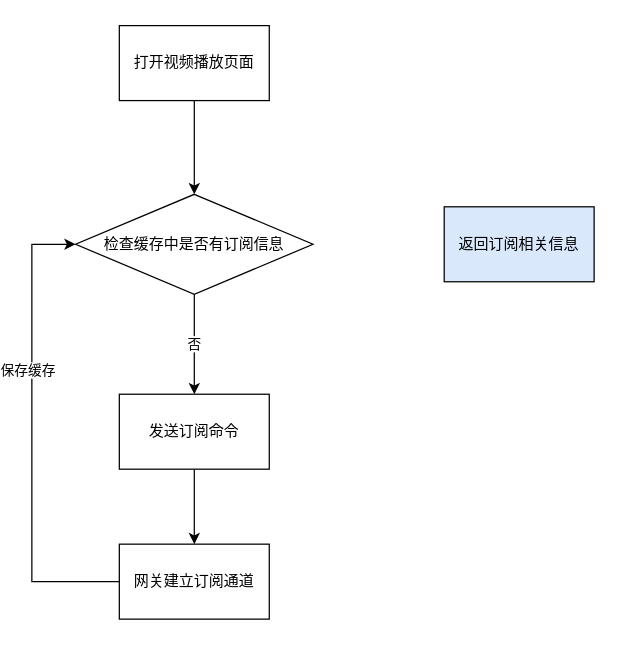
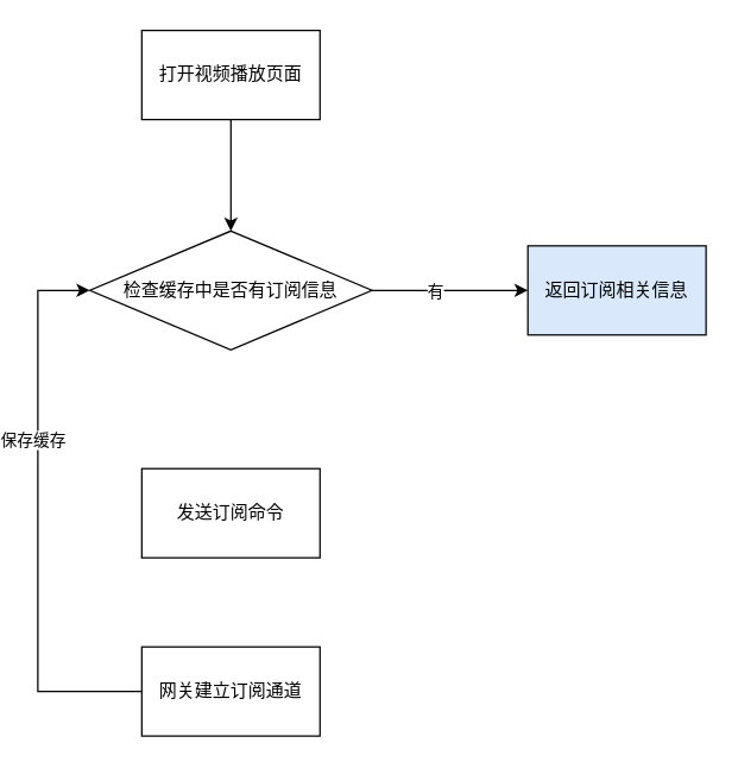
  <mxCell id="0" />
  <mxCell id="1" parent="0" />
  <mxCell id="2" style="edgeStyle=orthogonalEdgeStyle;rounded=0;orthogonalLoop=1;jettySize=auto;html=1;entryX=0.5;entryY=0;entryDx=0;entryDy=0;" edge="1" parent="1" source="3" target="7"><mxGeometry relative="1" as="geometry" /></mxCell>
  <mxCell id="3" value="打开视频播放页面" style="rounded=0;whiteSpace=wrap;html=1;" vertex="1" parent="1"><mxGeometry x="90" y="20" width="120" height="60" as="geometry" /></mxCell>
- <mxCell id="6" value="否" style="edgeStyle=orthogonalEdgeStyle;rounded=0;orthogonalLoop=1;jettySize=auto;html=1;entryX=0.5;entryY=0;entryDx=0;entryDy=0;" edge="1" parent="1" source="7" target="10"><mxGeometry relative="1" as="geometry" /></mxCell>
+ <mxCell id="4" style="edgeStyle=orthogonalEdgeStyle;rounded=0;orthogonalLoop=1;jettySize=auto;html=1;entryX=0;entryY=0.5;entryDx=0;entryDy=0;" edge="1" parent="1" source="7" target="8"><mxGeometry relative="1" as="geometry" /></mxCell>
+ <mxCell id="5" value="有" style="edgeLabel;html=1;align=center;verticalAlign=middle;resizable=0;points=[];" vertex="1" connectable="0" parent="4"><mxGeometry x="-0.206" relative="1" as="geometry"><mxPoint as="offset" /></mxGeometry></mxCell>
  <mxCell id="7" value="&lt;span&gt;检查缓存中是否有订阅信息&lt;/span&gt;" style="rhombus;whiteSpace=wrap;html=1;" vertex="1" parent="1"><mxGeometry x="55" y="155" width="190" height="80" as="geometry" /></mxCell>
  <mxCell id="8" value="返回订阅相关信息" style="rounded=0;whiteSpace=wrap;html=1;fillColor=#dae8fc;" vertex="1" parent="1"><mxGeometry x="350" y="165" width="120" height="60" as="geometry" /></mxCell>
- <mxCell id="9" style="edgeStyle=orthogonalEdgeStyle;rounded=0;orthogonalLoop=1;jettySize=auto;html=1;" edge="1" parent="1" source="10" target="13"><mxGeometry relative="1" as="geometry" /></mxCell>
  <mxCell id="10" value="发送订阅命令" style="rounded=0;whiteSpace=wrap;html=1;" vertex="1" parent="1"><mxGeometry x="90" y="315" width="120" height="60" as="geometry" /></mxCell>
  <mxCell id="11" style="edgeStyle=orthogonalEdgeStyle;rounded=0;orthogonalLoop=1;jettySize=auto;html=1;entryX=0;entryY=0.5;entryDx=0;entryDy=0;" edge="1" parent="1" source="13" target="7"><mxGeometry relative="1" as="geometry"><Array as="points"><mxPoint x="20" y="465" /><mxPoint x="20" y="195" /></Array></mxGeometry></mxCell>
  <mxCell id="12" value="保存缓存" style="edgeLabel;html=1;align=center;verticalAlign=middle;resizable=0;points=[];" vertex="1" connectable="0" parent="11"><mxGeometry x="0.28" y="4" relative="1" as="geometry"><mxPoint as="offset" /></mxGeometry></mxCell>
  <mxCell id="13" value="网关建立订阅通道" style="rounded=0;whiteSpace=wrap;html=1;" vertex="1" parent="1"><mxGeometry x="90" y="435" width="120" height="60" as="geometry" /></mxCell>
